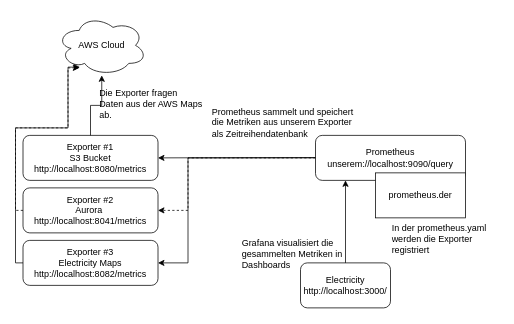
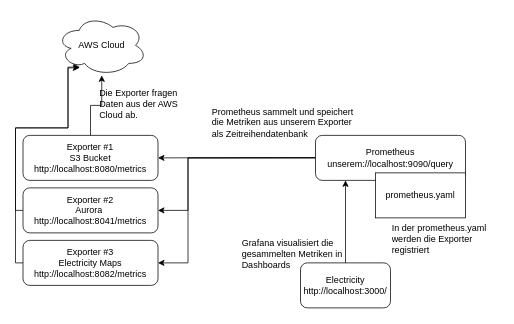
  <mxCell id="0" />
  <mxCell id="1" parent="0" />
  <mxCell id="2" value="AWS Cloud" style="ellipse;shape=cloud;whiteSpace=wrap;html=1;" vertex="1" parent="1"><mxGeometry x="75" y="20" width="120" height="80" as="geometry" /></mxCell>
  <mxCell id="3" style="edgeStyle=orthogonalEdgeStyle;rounded=0;orthogonalLoop=1;jettySize=auto;html=1;entryX=1;entryY=0.5;entryDx=0;entryDy=0;" edge="1" parent="1" target="6"><mxGeometry relative="1" as="geometry"><mxPoint x="270" y="209.5" as="targetPoint" /><mxPoint x="420" y="209.5" as="sourcePoint" /></mxGeometry></mxCell>
- <mxCell id="4" style="edgeStyle=orthogonalEdgeStyle;rounded=0;orthogonalLoop=1;jettySize=auto;html=1;exitX=0;exitY=0.5;exitDx=0;exitDy=0;entryX=1;entryY=0.5;entryDx=0;entryDy=0;dashed=1;" edge="1" parent="1" source="5" target="12"><mxGeometry relative="1" as="geometry"><Array as="points"><mxPoint x="250" y="210" /><mxPoint x="250" y="280" /></Array></mxGeometry></mxCell>
+ <mxCell id="4" style="edgeStyle=orthogonalEdgeStyle;rounded=0;orthogonalLoop=1;jettySize=auto;html=1;exitX=0;exitY=0.5;exitDx=0;exitDy=0;entryX=1;entryY=0.5;entryDx=0;entryDy=0;" edge="1" parent="1" source="5" target="12"><mxGeometry relative="1" as="geometry"><Array as="points"><mxPoint x="250" y="210" /><mxPoint x="250" y="280" /></Array></mxGeometry></mxCell>
  <mxCell id="5" value="&lt;div&gt;Prometheus&lt;/div&gt;&lt;div&gt;unserem://localhost:9090/query&lt;/div&gt;" style="rounded=1;whiteSpace=wrap;html=1;" vertex="1" parent="1"><mxGeometry x="420" y="180" width="200" height="60" as="geometry" /></mxCell>
  <mxCell id="6" value="&lt;div&gt;Exporter #1&lt;/div&gt;&lt;div&gt;S3 Bucket&lt;/div&gt;&lt;div&gt;http://localhost:8080/metrics&lt;/div&gt;" style="rounded=1;whiteSpace=wrap;html=1;" vertex="1" parent="1"><mxGeometry x="30" y="180" width="180" height="60" as="geometry" /></mxCell>
  <mxCell id="7" style="edgeStyle=orthogonalEdgeStyle;rounded=0;orthogonalLoop=1;jettySize=auto;html=1;" edge="1" parent="1" source="8"><mxGeometry relative="1" as="geometry"><mxPoint x="460" y="240" as="targetPoint" /><Array as="points"><mxPoint x="460" y="380" /><mxPoint x="460" y="240" /></Array></mxGeometry></mxCell>
  <mxCell id="8" value="&lt;div&gt;Electricity&lt;/div&gt;http://localhost:3000/" style="rounded=1;whiteSpace=wrap;html=1;" vertex="1" parent="1"><mxGeometry x="400" y="350" width="120" height="60" as="geometry" /></mxCell>
  <mxCell id="9" value="&lt;div&gt;Grafana visualisiert die gesammelten Metriken in Dashboards&lt;/div&gt;" style="text;html=1;whiteSpace=wrap;overflow=hidden;rounded=0;" vertex="1" parent="1"><mxGeometry x="320" y="310" width="150" height="50" as="geometry" /></mxCell>
  <mxCell id="10" value="Prometheus sammelt und speichert die Metriken aus unserem Exporter als Zeitreihendatenbank" style="text;html=1;whiteSpace=wrap;overflow=hidden;rounded=0;" vertex="1" parent="1"><mxGeometry x="280" y="135" width="204" height="60" as="geometry" /></mxCell>
- <mxCell id="11" value="&lt;div&gt;Die Exporter fragen Daten aus der AWS Maps ab.&lt;/div&gt;" style="text;html=1;whiteSpace=wrap;overflow=hidden;rounded=0;" vertex="1" parent="1"><mxGeometry x="130" y="110" width="140" height="100" as="geometry" /></mxCell>
+ <mxCell id="11" value="&lt;div&gt;Die Exporter fragen Daten aus der AWS Cloud ab.&lt;/div&gt;" style="text;html=1;whiteSpace=wrap;overflow=hidden;rounded=0;" vertex="1" parent="1"><mxGeometry x="130" y="110" width="140" height="100" as="geometry" /></mxCell>
  <mxCell id="12" value="&lt;div&gt;Exporter #2&lt;/div&gt;&lt;div&gt;Aurora&amp;nbsp;&lt;/div&gt;&lt;div&gt;http://localhost:8041/metrics&lt;/div&gt;" style="rounded=1;whiteSpace=wrap;html=1;" vertex="1" parent="1"><mxGeometry x="30" y="250" width="180" height="60" as="geometry" /></mxCell>
  <mxCell id="13" value="In der prometheus.yaml werden die Exporter registriert" style="text;html=1;whiteSpace=wrap;overflow=hidden;rounded=0;" vertex="1" parent="1"><mxGeometry x="520" y="290" width="143" height="60" as="geometry" /></mxCell>
- <mxCell id="14" value="prometheus.der" style="rounded=0;whiteSpace=wrap;html=1;" vertex="1" parent="1"><mxGeometry x="500" y="230" width="120" height="60" as="geometry" /></mxCell>
+ <mxCell id="14" value="prometheus.yaml" style="rounded=0;whiteSpace=wrap;html=1;" vertex="1" parent="1"><mxGeometry x="500" y="230" width="120" height="60" as="geometry" /></mxCell>
  <mxCell id="15" style="edgeStyle=orthogonalEdgeStyle;rounded=0;orthogonalLoop=1;jettySize=auto;html=1;exitX=0.5;exitY=0;exitDx=0;exitDy=0;entryX=0.5;entryY=1;entryDx=0;entryDy=0;entryPerimeter=0;" edge="1" parent="1" source="6" target="2"><mxGeometry relative="1" as="geometry" /></mxCell>
- <mxCell id="16" style="edgeStyle=orthogonalEdgeStyle;rounded=0;orthogonalLoop=1;jettySize=auto;html=1;exitX=0;exitY=0.5;exitDx=0;exitDy=0;entryX=0.25;entryY=0.875;entryDx=0;entryDy=0;entryPerimeter=0;dashed=1;" edge="1" parent="1" source="12" target="2"><mxGeometry relative="1" as="geometry"><Array as="points"><mxPoint x="20" y="280" /><mxPoint x="20" y="170" /><mxPoint x="90" y="170" /></Array></mxGeometry></mxCell>
+ <mxCell id="16" style="edgeStyle=orthogonalEdgeStyle;rounded=0;orthogonalLoop=1;jettySize=auto;html=1;exitX=0;exitY=0.5;exitDx=0;exitDy=0;entryX=0.25;entryY=0.875;entryDx=0;entryDy=0;entryPerimeter=0;" edge="1" parent="1" source="12" target="2"><mxGeometry relative="1" as="geometry"><Array as="points"><mxPoint x="20" y="280" /><mxPoint x="20" y="170" /><mxPoint x="90" y="170" /></Array></mxGeometry></mxCell>
  <mxCell id="17" style="edgeStyle=orthogonalEdgeStyle;rounded=0;orthogonalLoop=1;jettySize=auto;html=1;exitX=0;exitY=0.5;exitDx=0;exitDy=0;entryX=0.258;entryY=0.863;entryDx=0;entryDy=0;entryPerimeter=0;" edge="1" parent="1" source="18" target="2"><mxGeometry relative="1" as="geometry"><mxPoint x="91" y="110" as="targetPoint" /><Array as="points"><mxPoint x="20" y="350" /><mxPoint x="20" y="170" /><mxPoint x="90" y="170" /></Array></mxGeometry></mxCell>
  <mxCell id="18" value="&lt;div&gt;Exporter #3&lt;/div&gt;&lt;div&gt;Electricity Maps&lt;/div&gt;&lt;div&gt;http://localhost:8082/metrics&lt;/div&gt;" style="rounded=1;whiteSpace=wrap;html=1;" vertex="1" parent="1"><mxGeometry x="30" y="320" width="180" height="60" as="geometry" /></mxCell>
  <mxCell id="19" style="edgeStyle=orthogonalEdgeStyle;rounded=0;orthogonalLoop=1;jettySize=auto;html=1;exitX=0;exitY=0.5;exitDx=0;exitDy=0;entryX=1;entryY=0.5;entryDx=0;entryDy=0;" edge="1" parent="1" source="5" target="18"><mxGeometry relative="1" as="geometry"><mxPoint x="510" y="270" as="sourcePoint" /><mxPoint x="300" y="340" as="targetPoint" /><Array as="points"><mxPoint x="250" y="210" /><mxPoint x="250" y="350" /></Array></mxGeometry></mxCell>
